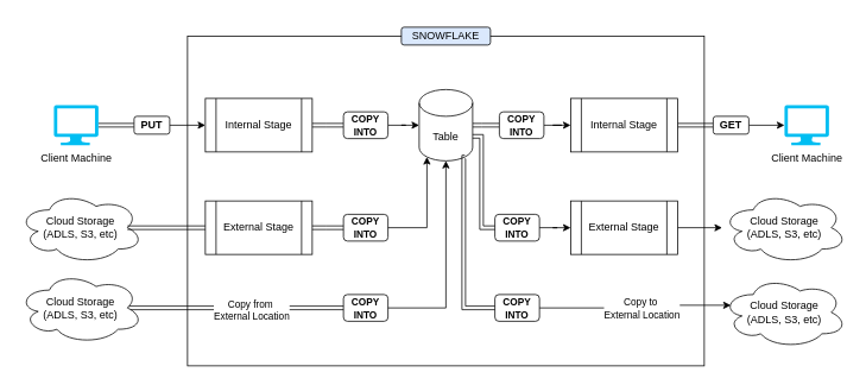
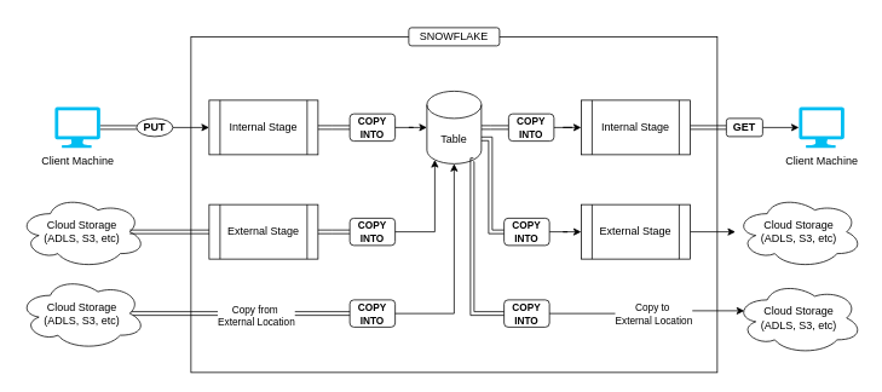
  <mxCell id="0" />
  <mxCell id="1" parent="0" />
  <mxCell id="2" value="" style="group" vertex="1" connectable="0" parent="1"><mxGeometry x="210" y="20" width="740" height="370" as="geometry" /></mxCell>
  <mxCell id="3" value="" style="rounded=0;whiteSpace=wrap;html=1;" vertex="1" parent="2"><mxGeometry y="20" width="580" height="370" as="geometry" /></mxCell>
- <mxCell id="4" value="SNOWFLAKE" style="rounded=1;whiteSpace=wrap;html=1;fillColor=#dae8fc;" vertex="1" parent="2"><mxGeometry x="240" y="10" width="100" height="20" as="geometry" /></mxCell>
+ <mxCell id="4" value="SNOWFLAKE" style="rounded=1;whiteSpace=wrap;html=1;" vertex="1" parent="2"><mxGeometry x="240" y="10" width="100" height="20" as="geometry" /></mxCell>
  <mxCell id="5" value="&lt;b&gt;&lt;font style=&quot;font-size: 11px;&quot;&gt;COPY INTO&lt;/font&gt;&lt;/b&gt;" style="rounded=1;whiteSpace=wrap;html=1;" vertex="1" parent="2"><mxGeometry x="175" y="220" width="50" height="30" as="geometry" /></mxCell>
  <mxCell id="6" value="&lt;b&gt;&lt;font style=&quot;font-size: 11px;&quot;&gt;COPY INTO&lt;/font&gt;&lt;/b&gt;" style="rounded=1;whiteSpace=wrap;html=1;" vertex="1" parent="2"><mxGeometry x="345" y="220" width="50" height="30" as="geometry" /></mxCell>
  <mxCell id="7" value="" style="edgeStyle=orthogonalEdgeStyle;rounded=0;orthogonalLoop=1;jettySize=auto;html=1;shape=link;exitX=0.875;exitY=0.5;exitDx=0;exitDy=0;exitPerimeter=0;" edge="1" parent="2" source="19" target="5"><mxGeometry relative="1" as="geometry"><mxPoint x="-50" y="235" as="sourcePoint" /><mxPoint x="234" y="235" as="targetPoint" /></mxGeometry></mxCell>
  <mxCell id="8" value="&lt;div&gt;Cloud Storage&lt;/div&gt;&lt;div&gt;(ADLS, S3, etc)&lt;/div&gt;" style="ellipse;shape=cloud;whiteSpace=wrap;html=1;" vertex="1" parent="2"><mxGeometry x="-190" y="195" width="140" height="80" as="geometry" /></mxCell>
  <mxCell id="9" value="&lt;div&gt;Cloud Storage&lt;br&gt;&lt;/div&gt;&lt;div&gt;(ADLS, S3, etc)&lt;/div&gt;" style="ellipse;shape=cloud;whiteSpace=wrap;html=1;" vertex="1" parent="2"><mxGeometry x="600" y="195" width="140" height="80" as="geometry" /></mxCell>
  <mxCell id="10" style="edgeStyle=orthogonalEdgeStyle;rounded=0;orthogonalLoop=1;jettySize=auto;html=1;entryX=0;entryY=0.5;entryDx=0;entryDy=0;" edge="1" parent="2" source="6" target="22"><mxGeometry relative="1" as="geometry" /></mxCell>
  <mxCell id="11" value="&lt;b&gt;&lt;font style=&quot;font-size: 11px;&quot;&gt;COPY INTO&lt;/font&gt;&lt;/b&gt;" style="rounded=1;whiteSpace=wrap;html=1;" vertex="1" parent="2"><mxGeometry x="175" y="310" width="50" height="30" as="geometry" /></mxCell>
  <mxCell id="12" value="&lt;b&gt;&lt;font style=&quot;font-size: 11px;&quot;&gt;COPY INTO&lt;/font&gt;&lt;/b&gt;" style="rounded=1;whiteSpace=wrap;html=1;" vertex="1" parent="2"><mxGeometry x="345" y="310" width="50" height="30" as="geometry" /></mxCell>
  <mxCell id="13" value="" style="edgeStyle=orthogonalEdgeStyle;rounded=0;orthogonalLoop=1;jettySize=auto;html=1;shape=link;exitX=0.875;exitY=0.5;exitDx=0;exitDy=0;exitPerimeter=0;" edge="1" parent="2" target="11" source="15"><mxGeometry relative="1" as="geometry"><mxPoint x="-50" y="325" as="sourcePoint" /><mxPoint x="234" y="325" as="targetPoint" /></mxGeometry></mxCell>
  <mxCell id="14" value="Copy from&amp;nbsp;&lt;div&gt;External Location&lt;/div&gt;" style="edgeLabel;html=1;align=center;verticalAlign=middle;resizable=0;points=[];" vertex="1" connectable="0" parent="13"><mxGeometry x="0.144" y="-2" relative="1" as="geometry"><mxPoint as="offset" /></mxGeometry></mxCell>
  <mxCell id="15" value="&lt;div&gt;Cloud Storage&lt;/div&gt;&lt;div&gt;(ADLS, S3, etc)&lt;/div&gt;" style="ellipse;shape=cloud;whiteSpace=wrap;html=1;" vertex="1" parent="2"><mxGeometry x="-190" y="285" width="140" height="80" as="geometry" /></mxCell>
  <mxCell id="16" style="edgeStyle=orthogonalEdgeStyle;rounded=0;orthogonalLoop=1;jettySize=auto;html=1;entryX=0.07;entryY=0.4;entryDx=0;entryDy=0;entryPerimeter=0;" edge="1" parent="2" source="12" target="18"><mxGeometry relative="1" as="geometry" /></mxCell>
  <mxCell id="17" value="Copy to&amp;nbsp;&lt;div&gt;External Location&lt;/div&gt;" style="edgeLabel;html=1;align=center;verticalAlign=middle;resizable=0;points=[];" vertex="1" connectable="0" parent="16"><mxGeometry x="0.076" y="-3" relative="1" as="geometry"><mxPoint as="offset" /></mxGeometry></mxCell>
  <mxCell id="18" value="&lt;div&gt;Cloud Storage&lt;br&gt;&lt;/div&gt;&lt;div&gt;(ADLS, S3, etc)&lt;/div&gt;" style="ellipse;shape=cloud;whiteSpace=wrap;html=1;" vertex="1" parent="2"><mxGeometry x="600" y="290" width="140" height="80" as="geometry" /></mxCell>
  <mxCell id="19" value="External Stage" style="shape=process;whiteSpace=wrap;html=1;backgroundOutline=1;" vertex="1" parent="2"><mxGeometry x="20" y="205" width="120" height="60" as="geometry" /></mxCell>
  <mxCell id="20" value="" style="edgeStyle=orthogonalEdgeStyle;rounded=0;orthogonalLoop=1;jettySize=auto;html=1;shape=link;exitX=0.875;exitY=0.5;exitDx=0;exitDy=0;exitPerimeter=0;" edge="1" parent="2" source="8" target="19"><mxGeometry relative="1" as="geometry"><mxPoint x="133" y="415" as="sourcePoint" /><mxPoint x="365" y="415" as="targetPoint" /></mxGeometry></mxCell>
  <mxCell id="21" value="" style="edgeStyle=orthogonalEdgeStyle;rounded=0;orthogonalLoop=1;jettySize=auto;html=1;" edge="1" parent="2" source="22" target="9"><mxGeometry relative="1" as="geometry" /></mxCell>
  <mxCell id="22" value="External Stage" style="shape=process;whiteSpace=wrap;html=1;backgroundOutline=1;" vertex="1" parent="2"><mxGeometry x="430" y="205" width="120" height="60" as="geometry" /></mxCell>
  <mxCell id="23" value="" style="edgeStyle=orthogonalEdgeStyle;rounded=0;orthogonalLoop=1;jettySize=auto;html=1;shape=link;" edge="1" parent="1" source="24" target="36"><mxGeometry relative="1" as="geometry" /></mxCell>
  <mxCell id="24" value="Table" style="shape=cylinder3;whiteSpace=wrap;html=1;boundedLbl=1;backgroundOutline=1;size=15;" vertex="1" parent="1"><mxGeometry x="470" y="100" width="60" height="80" as="geometry" /></mxCell>
  <mxCell id="25" style="edgeStyle=orthogonalEdgeStyle;rounded=0;orthogonalLoop=1;jettySize=auto;html=1;" edge="1" parent="1" source="32" target="24"><mxGeometry relative="1" as="geometry" /></mxCell>
  <mxCell id="26" value="Client Machine" style="verticalLabelPosition=bottom;html=1;verticalAlign=top;align=center;strokeColor=none;fillColor=#00BEF2;shape=mxgraph.azure.computer;pointerEvents=1;" vertex="1" parent="1"><mxGeometry x="60" y="117.5" width="50" height="45" as="geometry" /></mxCell>
  <mxCell id="27" value="" style="edgeStyle=orthogonalEdgeStyle;rounded=0;orthogonalLoop=1;jettySize=auto;html=1;" edge="1" parent="1" source="30" target="28"><mxGeometry relative="1" as="geometry"><mxPoint x="110" y="140" as="sourcePoint" /><mxPoint x="405" y="140" as="targetPoint" /></mxGeometry></mxCell>
  <mxCell id="28" value="Internal Stage" style="shape=process;whiteSpace=wrap;html=1;backgroundOutline=1;" vertex="1" parent="1"><mxGeometry x="230" y="110" width="120" height="60" as="geometry" /></mxCell>
  <mxCell id="29" value="" style="edgeStyle=orthogonalEdgeStyle;rounded=0;orthogonalLoop=1;jettySize=auto;html=1;shape=link;" edge="1" parent="1" source="26" target="30"><mxGeometry relative="1" as="geometry"><mxPoint x="110" y="140" as="sourcePoint" /><mxPoint x="230" y="140" as="targetPoint" /></mxGeometry></mxCell>
- <mxCell id="30" value="&lt;b&gt;PUT&lt;/b&gt;" style="rounded=1;whiteSpace=wrap;html=1;" vertex="1" parent="1"><mxGeometry x="150" y="130" width="40" height="20" as="geometry" /></mxCell>
+ <mxCell id="30" value="&lt;b&gt;PUT&lt;/b&gt;" style="ellipse;whiteSpace=wrap;html=1;" vertex="1" parent="1"><mxGeometry x="150" y="130" width="40" height="20" as="geometry" /></mxCell>
  <mxCell id="31" value="" style="edgeStyle=orthogonalEdgeStyle;rounded=0;orthogonalLoop=1;jettySize=auto;html=1;shape=link;" edge="1" parent="1" source="28" target="32"><mxGeometry relative="1" as="geometry"><mxPoint x="350" y="140" as="sourcePoint" /><mxPoint x="454" y="140" as="targetPoint" /></mxGeometry></mxCell>
  <mxCell id="32" value="&lt;b&gt;&lt;font style=&quot;font-size: 11px;&quot;&gt;COPY INTO&lt;/font&gt;&lt;/b&gt;" style="rounded=1;whiteSpace=wrap;html=1;" vertex="1" parent="1"><mxGeometry x="385" y="125" width="50" height="30" as="geometry" /></mxCell>
  <mxCell id="33" value="" style="edgeStyle=orthogonalEdgeStyle;rounded=0;orthogonalLoop=1;jettySize=auto;html=1;shape=link;" edge="1" parent="1" source="34" target="39"><mxGeometry relative="1" as="geometry" /></mxCell>
  <mxCell id="34" value="Internal Stage" style="shape=process;whiteSpace=wrap;html=1;backgroundOutline=1;" vertex="1" parent="1"><mxGeometry x="640" y="110" width="120" height="60" as="geometry" /></mxCell>
  <mxCell id="35" value="" style="edgeStyle=orthogonalEdgeStyle;rounded=0;orthogonalLoop=1;jettySize=auto;html=1;" edge="1" parent="1" source="36" target="34"><mxGeometry relative="1" as="geometry" /></mxCell>
  <mxCell id="36" value="&lt;b&gt;&lt;font style=&quot;font-size: 11px;&quot;&gt;COPY INTO&lt;/font&gt;&lt;/b&gt;" style="rounded=1;whiteSpace=wrap;html=1;" vertex="1" parent="1"><mxGeometry x="560" y="125" width="50" height="30" as="geometry" /></mxCell>
  <mxCell id="37" value="Client Machine" style="verticalLabelPosition=bottom;html=1;verticalAlign=top;align=center;strokeColor=none;fillColor=#00BEF2;shape=mxgraph.azure.computer;pointerEvents=1;" vertex="1" parent="1"><mxGeometry x="880" y="117.5" width="50" height="45" as="geometry" /></mxCell>
  <mxCell id="38" value="" style="edgeStyle=orthogonalEdgeStyle;rounded=0;orthogonalLoop=1;jettySize=auto;html=1;" edge="1" parent="1" source="39" target="37"><mxGeometry relative="1" as="geometry" /></mxCell>
  <mxCell id="39" value="&lt;b&gt;GET&lt;/b&gt;" style="rounded=1;whiteSpace=wrap;html=1;" vertex="1" parent="1"><mxGeometry x="800" y="130" width="40" height="20" as="geometry" /></mxCell>
  <mxCell id="40" style="edgeStyle=orthogonalEdgeStyle;rounded=0;orthogonalLoop=1;jettySize=auto;html=1;" edge="1" parent="1" source="11" target="24"><mxGeometry relative="1" as="geometry"><mxPoint x="470" y="265" as="targetPoint" /></mxGeometry></mxCell>
  <mxCell id="41" style="edgeStyle=orthogonalEdgeStyle;rounded=0;orthogonalLoop=1;jettySize=auto;html=1;entryX=0;entryY=0.5;entryDx=0;entryDy=0;exitX=0.855;exitY=1;exitDx=0;exitDy=-4.35;exitPerimeter=0;shape=link;" edge="1" parent="1" source="24" target="12"><mxGeometry relative="1" as="geometry"><mxPoint x="510" y="190" as="targetPoint" /><mxPoint x="445" y="275" as="sourcePoint" /><Array as="points"><mxPoint x="520" y="176" /><mxPoint x="520" y="345" /></Array></mxGeometry></mxCell>
  <mxCell id="42" style="edgeStyle=orthogonalEdgeStyle;rounded=0;orthogonalLoop=1;jettySize=auto;html=1;entryX=0.145;entryY=1;entryDx=0;entryDy=-4.35;entryPerimeter=0;" edge="1" parent="1" source="5" target="24"><mxGeometry relative="1" as="geometry" /></mxCell>
  <mxCell id="43" style="edgeStyle=orthogonalEdgeStyle;rounded=0;orthogonalLoop=1;jettySize=auto;html=1;exitX=1;exitY=0;exitDx=0;exitDy=52.5;exitPerimeter=0;shape=link;entryX=0;entryY=0.5;entryDx=0;entryDy=0;" edge="1" parent="1" source="24" target="6"><mxGeometry relative="1" as="geometry"><mxPoint x="589" y="339.5" as="targetPoint" /><mxPoint x="560" y="170.5" as="sourcePoint" /><Array as="points"><mxPoint x="540" y="152" /><mxPoint x="540" y="255" /></Array></mxGeometry></mxCell>
